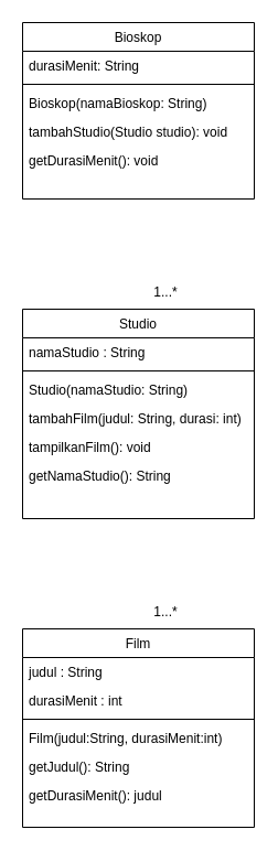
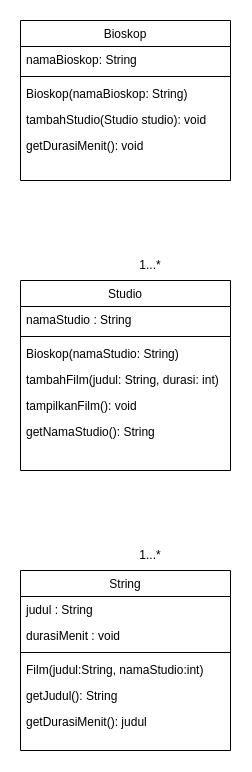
  <mxCell id="0" />
  <mxCell id="1" parent="0" />
  <mxCell id="2" value="Bioskop" style="swimlane;fontStyle=0;align=center;verticalAlign=top;childLayout=stackLayout;horizontal=1;startSize=26;horizontalStack=0;resizeParent=1;resizeLast=0;collapsible=1;marginBottom=0;rounded=0;shadow=0;strokeWidth=1;" parent="1" vertex="1"><mxGeometry x="20" y="20" width="210" height="160" as="geometry"><mxRectangle x="550" y="140" width="160" height="26" as="alternateBounds" /></mxGeometry></mxCell>
- <mxCell id="3" value="durasiMenit: String" style="text;align=left;verticalAlign=top;spacingLeft=4;spacingRight=4;overflow=hidden;rotatable=0;points=[[0,0.5],[1,0.5]];portConstraint=eastwest;" parent="2" vertex="1"><mxGeometry y="26" width="210" height="26" as="geometry" /></mxCell>
+ <mxCell id="3" value="namaBioskop: String" style="text;align=left;verticalAlign=top;spacingLeft=4;spacingRight=4;overflow=hidden;rotatable=0;points=[[0,0.5],[1,0.5]];portConstraint=eastwest;" parent="2" vertex="1"><mxGeometry y="26" width="210" height="26" as="geometry" /></mxCell>
  <mxCell id="4" value="" style="line;html=1;strokeWidth=1;align=left;verticalAlign=middle;spacingTop=-1;spacingLeft=3;spacingRight=3;rotatable=0;labelPosition=right;points=[];portConstraint=eastwest;" parent="2" vertex="1"><mxGeometry y="52" width="210" height="8" as="geometry" /></mxCell>
  <mxCell id="5" value="Bioskop(namaBioskop: String)" style="text;align=left;verticalAlign=top;spacingLeft=4;spacingRight=4;overflow=hidden;rotatable=0;points=[[0,0.5],[1,0.5]];portConstraint=eastwest;" parent="2" vertex="1"><mxGeometry y="60" width="210" height="26" as="geometry" /></mxCell>
  <mxCell id="6" value="tambahStudio(Studio studio): void" style="text;align=left;verticalAlign=top;spacingLeft=4;spacingRight=4;overflow=hidden;rotatable=0;points=[[0,0.5],[1,0.5]];portConstraint=eastwest;" parent="2" vertex="1"><mxGeometry y="86" width="210" height="26" as="geometry" /></mxCell>
  <mxCell id="7" value="getDurasiMenit(): void" style="text;align=left;verticalAlign=top;spacingLeft=4;spacingRight=4;overflow=hidden;rotatable=0;points=[[0,0.5],[1,0.5]];portConstraint=eastwest;" parent="2" vertex="1"><mxGeometry y="112" width="210" height="26" as="geometry" /></mxCell>
- <mxCell id="8" value="Film" style="swimlane;fontStyle=0;align=center;verticalAlign=top;childLayout=stackLayout;horizontal=1;startSize=26;horizontalStack=0;resizeParent=1;resizeLast=0;collapsible=1;marginBottom=0;rounded=0;shadow=0;strokeWidth=1;" parent="1" vertex="1"><mxGeometry x="20" y="570" width="210" height="180" as="geometry"><mxRectangle x="550" y="140" width="160" height="26" as="alternateBounds" /></mxGeometry></mxCell>
+ <mxCell id="8" value="String" style="swimlane;fontStyle=0;align=center;verticalAlign=top;childLayout=stackLayout;horizontal=1;startSize=26;horizontalStack=0;resizeParent=1;resizeLast=0;collapsible=1;marginBottom=0;rounded=0;shadow=0;strokeWidth=1;" parent="1" vertex="1"><mxGeometry x="20" y="570" width="210" height="180" as="geometry"><mxRectangle x="550" y="140" width="160" height="26" as="alternateBounds" /></mxGeometry></mxCell>
  <mxCell id="9" value="judul : String" style="text;align=left;verticalAlign=top;spacingLeft=4;spacingRight=4;overflow=hidden;rotatable=0;points=[[0,0.5],[1,0.5]];portConstraint=eastwest;" parent="8" vertex="1"><mxGeometry y="26" width="210" height="26" as="geometry" /></mxCell>
- <mxCell id="10" value="durasiMenit : int" style="text;align=left;verticalAlign=top;spacingLeft=4;spacingRight=4;overflow=hidden;rotatable=0;points=[[0,0.5],[1,0.5]];portConstraint=eastwest;rounded=0;shadow=0;html=0;" parent="8" vertex="1"><mxGeometry y="52" width="210" height="26" as="geometry" /></mxCell>
+ <mxCell id="10" value="durasiMenit : void" style="text;align=left;verticalAlign=top;spacingLeft=4;spacingRight=4;overflow=hidden;rotatable=0;points=[[0,0.5],[1,0.5]];portConstraint=eastwest;rounded=0;shadow=0;html=0;" parent="8" vertex="1"><mxGeometry y="52" width="210" height="26" as="geometry" /></mxCell>
  <mxCell id="11" value="" style="line;html=1;strokeWidth=1;align=left;verticalAlign=middle;spacingTop=-1;spacingLeft=3;spacingRight=3;rotatable=0;labelPosition=right;points=[];portConstraint=eastwest;" parent="8" vertex="1"><mxGeometry y="78" width="210" height="8" as="geometry" /></mxCell>
- <mxCell id="12" value="Film(judul:String, durasiMenit:int)" style="text;align=left;verticalAlign=top;spacingLeft=4;spacingRight=4;overflow=hidden;rotatable=0;points=[[0,0.5],[1,0.5]];portConstraint=eastwest;" parent="8" vertex="1"><mxGeometry y="86" width="210" height="26" as="geometry" /></mxCell>
+ <mxCell id="12" value="Film(judul:String, namaStudio:int)" style="text;align=left;verticalAlign=top;spacingLeft=4;spacingRight=4;overflow=hidden;rotatable=0;points=[[0,0.5],[1,0.5]];portConstraint=eastwest;" parent="8" vertex="1"><mxGeometry y="86" width="210" height="26" as="geometry" /></mxCell>
  <mxCell id="13" value="getJudul(): String" style="text;align=left;verticalAlign=top;spacingLeft=4;spacingRight=4;overflow=hidden;rotatable=0;points=[[0,0.5],[1,0.5]];portConstraint=eastwest;" parent="8" vertex="1"><mxGeometry y="112" width="210" height="26" as="geometry" /></mxCell>
  <mxCell id="14" value="getDurasiMenit(): judul" style="text;align=left;verticalAlign=top;spacingLeft=4;spacingRight=4;overflow=hidden;rotatable=0;points=[[0,0.5],[1,0.5]];portConstraint=eastwest;" parent="8" vertex="1"><mxGeometry y="138" width="210" height="26" as="geometry" /></mxCell>
  <mxCell id="15" value="Studio" style="swimlane;fontStyle=0;align=center;verticalAlign=top;childLayout=stackLayout;horizontal=1;startSize=26;horizontalStack=0;resizeParent=1;resizeLast=0;collapsible=1;marginBottom=0;rounded=0;shadow=0;strokeWidth=1;" parent="1" vertex="1"><mxGeometry x="20" y="280" width="210" height="190" as="geometry"><mxRectangle x="550" y="140" width="160" height="26" as="alternateBounds" /></mxGeometry></mxCell>
  <mxCell id="16" value="namaStudio : String" style="text;align=left;verticalAlign=top;spacingLeft=4;spacingRight=4;overflow=hidden;rotatable=0;points=[[0,0.5],[1,0.5]];portConstraint=eastwest;" parent="15" vertex="1"><mxGeometry y="26" width="210" height="26" as="geometry" /></mxCell>
  <mxCell id="17" value="" style="line;html=1;strokeWidth=1;align=left;verticalAlign=middle;spacingTop=-1;spacingLeft=3;spacingRight=3;rotatable=0;labelPosition=right;points=[];portConstraint=eastwest;" parent="15" vertex="1"><mxGeometry y="52" width="210" height="8" as="geometry" /></mxCell>
- <mxCell id="18" value="Studio(namaStudio: String)" style="text;align=left;verticalAlign=top;spacingLeft=4;spacingRight=4;overflow=hidden;rotatable=0;points=[[0,0.5],[1,0.5]];portConstraint=eastwest;" parent="15" vertex="1"><mxGeometry y="60" width="210" height="26" as="geometry" /></mxCell>
+ <mxCell id="18" value="Bioskop(namaStudio: String)" style="text;align=left;verticalAlign=top;spacingLeft=4;spacingRight=4;overflow=hidden;rotatable=0;points=[[0,0.5],[1,0.5]];portConstraint=eastwest;" parent="15" vertex="1"><mxGeometry y="60" width="210" height="26" as="geometry" /></mxCell>
  <mxCell id="19" value="tambahFilm(judul: String, durasi: int)" style="text;align=left;verticalAlign=top;spacingLeft=4;spacingRight=4;overflow=hidden;rotatable=0;points=[[0,0.5],[1,0.5]];portConstraint=eastwest;" parent="15" vertex="1"><mxGeometry y="86" width="210" height="26" as="geometry" /></mxCell>
  <mxCell id="20" value="tampilkanFilm(): void" style="text;align=left;verticalAlign=top;spacingLeft=4;spacingRight=4;overflow=hidden;rotatable=0;points=[[0,0.5],[1,0.5]];portConstraint=eastwest;" parent="15" vertex="1"><mxGeometry y="112" width="210" height="26" as="geometry" /></mxCell>
  <mxCell id="21" value="getNamaStudio(): String" style="text;align=left;verticalAlign=top;spacingLeft=4;spacingRight=4;overflow=hidden;rotatable=0;points=[[0,0.5],[1,0.5]];portConstraint=eastwest;" parent="15" vertex="1"><mxGeometry y="138" width="210" height="26" as="geometry" /></mxCell>
  <mxCell id="22" value="1...*" style="text;html=1;align=center;verticalAlign=middle;whiteSpace=wrap;rounded=0;" parent="1" vertex="1"><mxGeometry x="120" y="250" width="60" height="30" as="geometry" /></mxCell>
  <mxCell id="23" value="1...*" style="text;html=1;align=center;verticalAlign=middle;whiteSpace=wrap;rounded=0;" parent="1" vertex="1"><mxGeometry x="120" y="540" width="60" height="30" as="geometry" /></mxCell>
